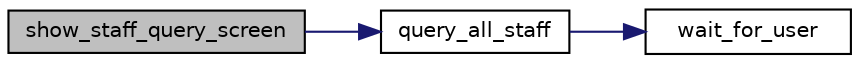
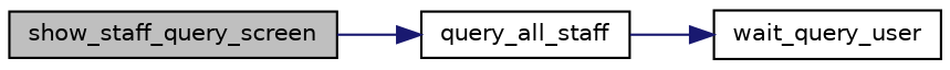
  digraph {
    rankdir=LR
    node [color=black fillcolor=white fontname=Helvetica fontsize=10 shape=record style=filled]
    edge [color=midnightblue fontname=Helvetica fontsize=10 labelfontname=Helvetica labelfontsize=10 style=solid]
    n1 [fillcolor=grey75 fontcolor=black height=0.2 label=show_staff_query_screen width=0.4]
    n2 [height=0.2 label=query_all_staff width=0.4]
-   n3 [height=0.2 label=wait_for_user width=0.4]
+   n3 [height=0.2 label=wait_query_user width=0.4]
    n1 -> n2
    n2 -> n3
  }
